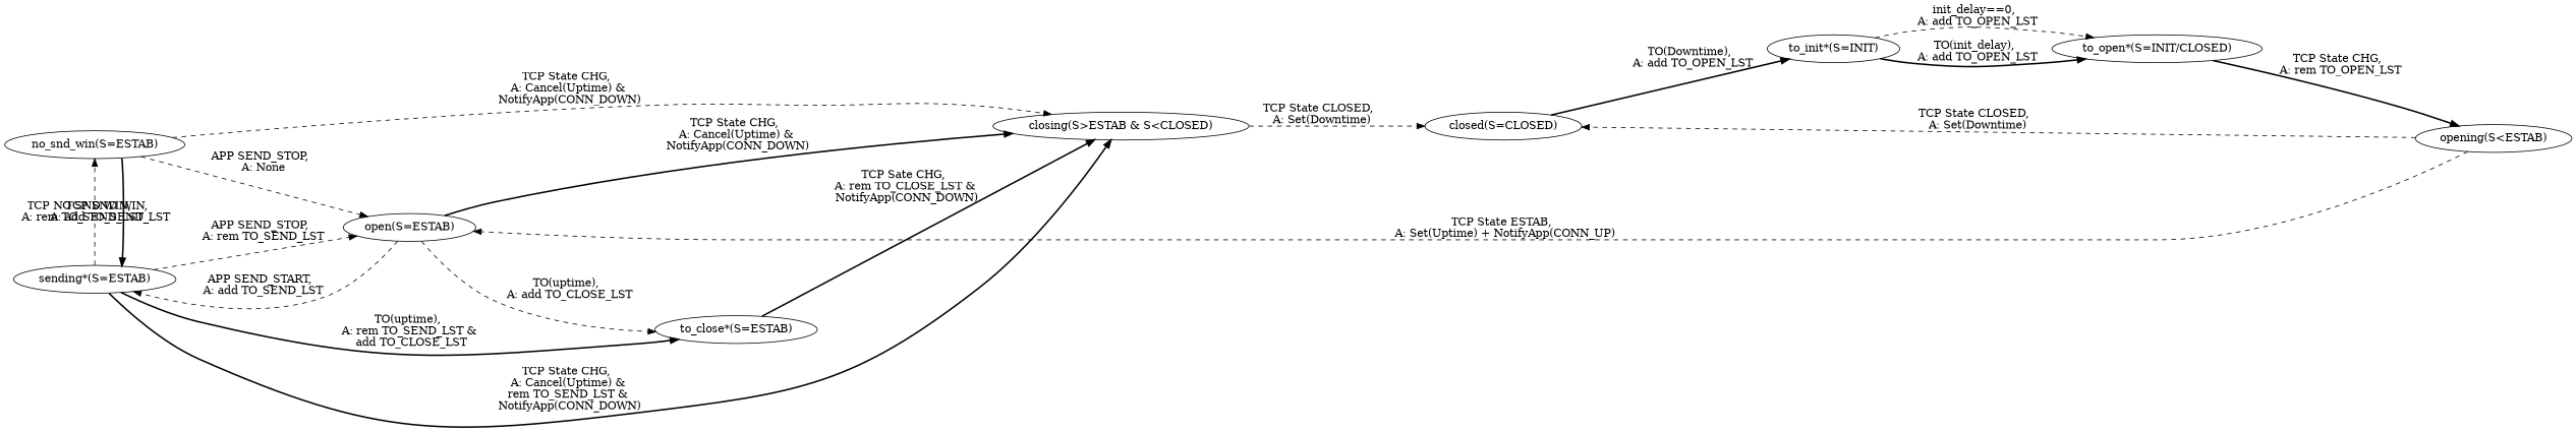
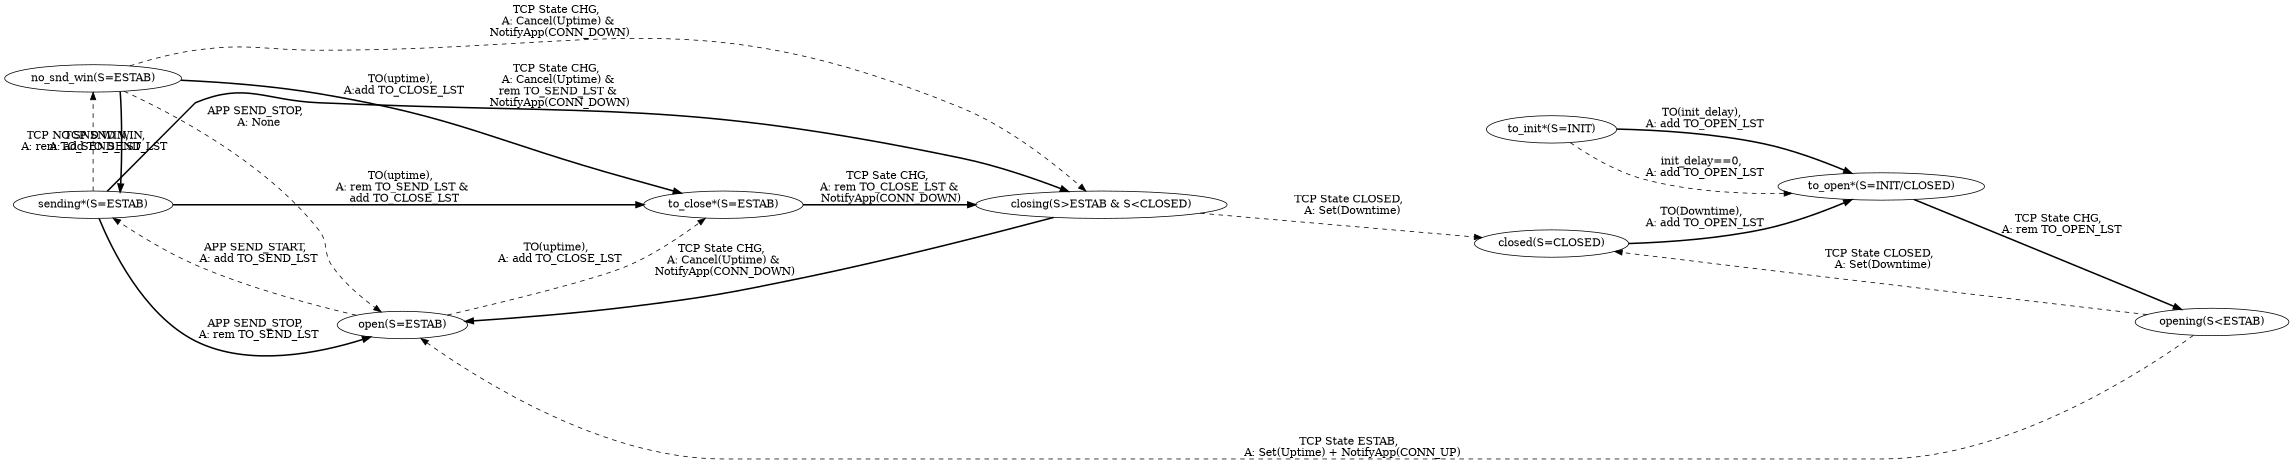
  digraph {
    nodesep=0.9
    rankdir=LR
    splines=true
    edge [style=dashed]
    n1 [label="sending*(S=ESTAB)"]
    n2 [label="no_snd_win(S=ESTAB)"]
    n3 [label="open(S=ESTAB)"]
    n4 [label="closing(S>ESTAB & S<CLOSED)"]
    n5 [label="to_close*(S=ESTAB)"]
    n6 [label="to_init*(S=INIT)"]
    n7 [label="to_open*(S=INIT/CLOSED)"]
    n8 [label="opening(S<ESTAB)"]
    n9 [label="closed(S=CLOSED)"]
    subgraph sub_1 {
      rank=same
      n1
      n2
    }
    n1 -> n2 [label="TCP NO SND WIN, \n A: rem TO_SEND_LST"]
-   n1 -> n3 [label="APP SEND_STOP, \n A: rem TO_SEND_LST"]
+   n1 -> n3 [label="APP SEND_STOP, \n A: rem TO_SEND_LST" style=bold]
    n1 -> n4 [label="TCP State CHG, \n A: Cancel(Uptime) & \n rem TO_SEND_LST & \n NotifyApp(CONN_DOWN)" style=bold]
    n1 -> n5 [label="TO(uptime), \n A: rem TO_SEND_LST & \n add TO_CLOSE_LST" style=bold]
    n2 -> n1 [label="TCP SND WIN, \n A: add TO_SEND_LST" style=bold]
    n2 -> n3 [label="APP SEND_STOP, \n A: None"]
    n2 -> n4 [label="TCP State CHG, \n A: Cancel(Uptime) & \n NotifyApp(CONN_DOWN)"]
+   n2 -> n5 [label="TO(uptime), \n A:add TO_CLOSE_LST" style=bold]
    n3 -> n1 [label="APP SEND_START, \n A: add TO_SEND_LST"]
-   n3 -> n4 [label="TCP State CHG, \n A: Cancel(Uptime) & \n NotifyApp(CONN_DOWN)" style=bold]
+   n4 -> n3 [label="TCP State CHG, \n A: Cancel(Uptime) & \n NotifyApp(CONN_DOWN)" style=bold]
    n3 -> n5 [label="TO(uptime), \n A: add TO_CLOSE_LST"]
    n4 -> n9 [label="TCP State CLOSED, \n A: Set(Downtime)"]
    n5 -> n4 [label="TCP Sate CHG, \n A: rem TO_CLOSE_LST & \n NotifyApp(CONN_DOWN)" style=bold]
    n6 -> n7 [label="TO(init_delay), \n A: add TO_OPEN_LST" style=bold]
    n6 -> n7 [label="init_delay==0, \n A: add TO_OPEN_LST"]
    n7 -> n8 [label="TCP State CHG, \n A: rem TO_OPEN_LST" style=bold]
    n8 -> n3 [label="TCP State ESTAB, \n A: Set(Uptime) + NotifyApp(CONN_UP)"]
    n8 -> n9 [label="TCP State CLOSED, \n A: Set(Downtime)"]
-   n9 -> n6 [label="TO(Downtime), \n A: add TO_OPEN_LST" style=bold]
+   n9 -> n7 [label="TO(Downtime), \n A: add TO_OPEN_LST" style=bold]
  }
